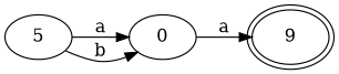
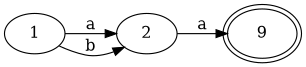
  digraph {
    rankdir=LR
-   1 [role=start label=5]
-   2 [label=0]
+   1 [role=start]
+   2
    n3 [label=9 peripheries=2 role=end]
    1 -> 2 [label=a]
    1 -> 2 [label=b]
    2 -> n3 [label=a]
  }
